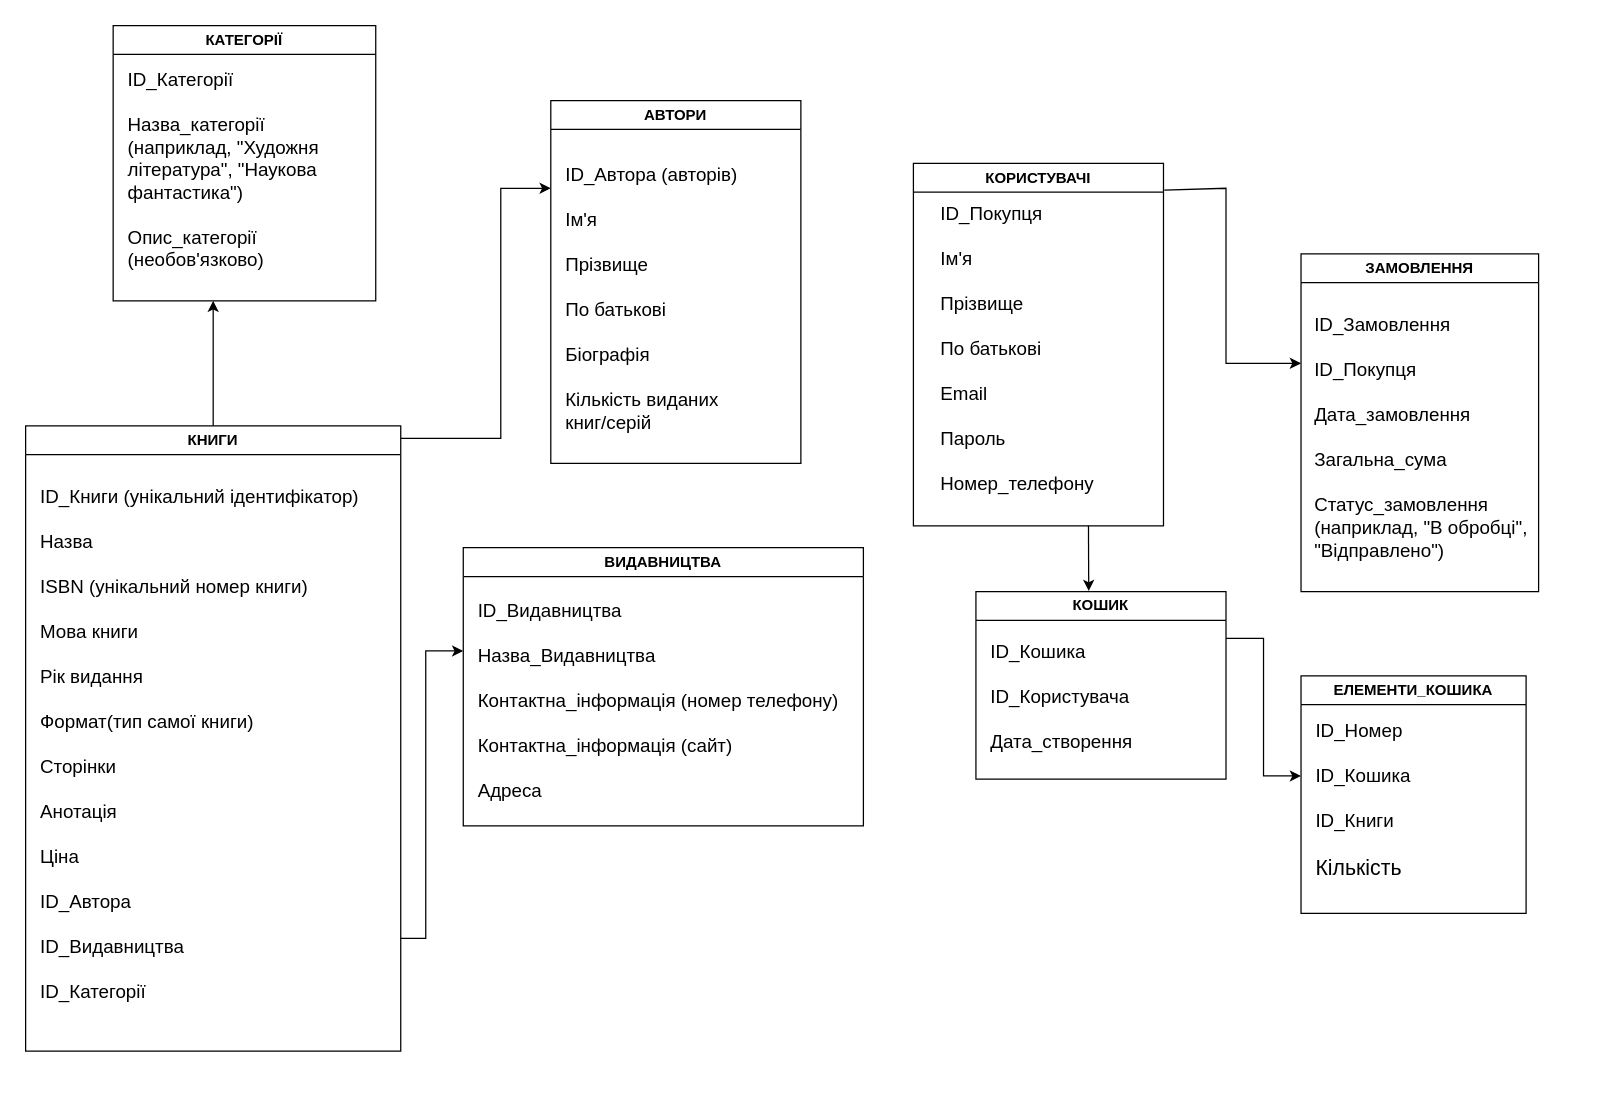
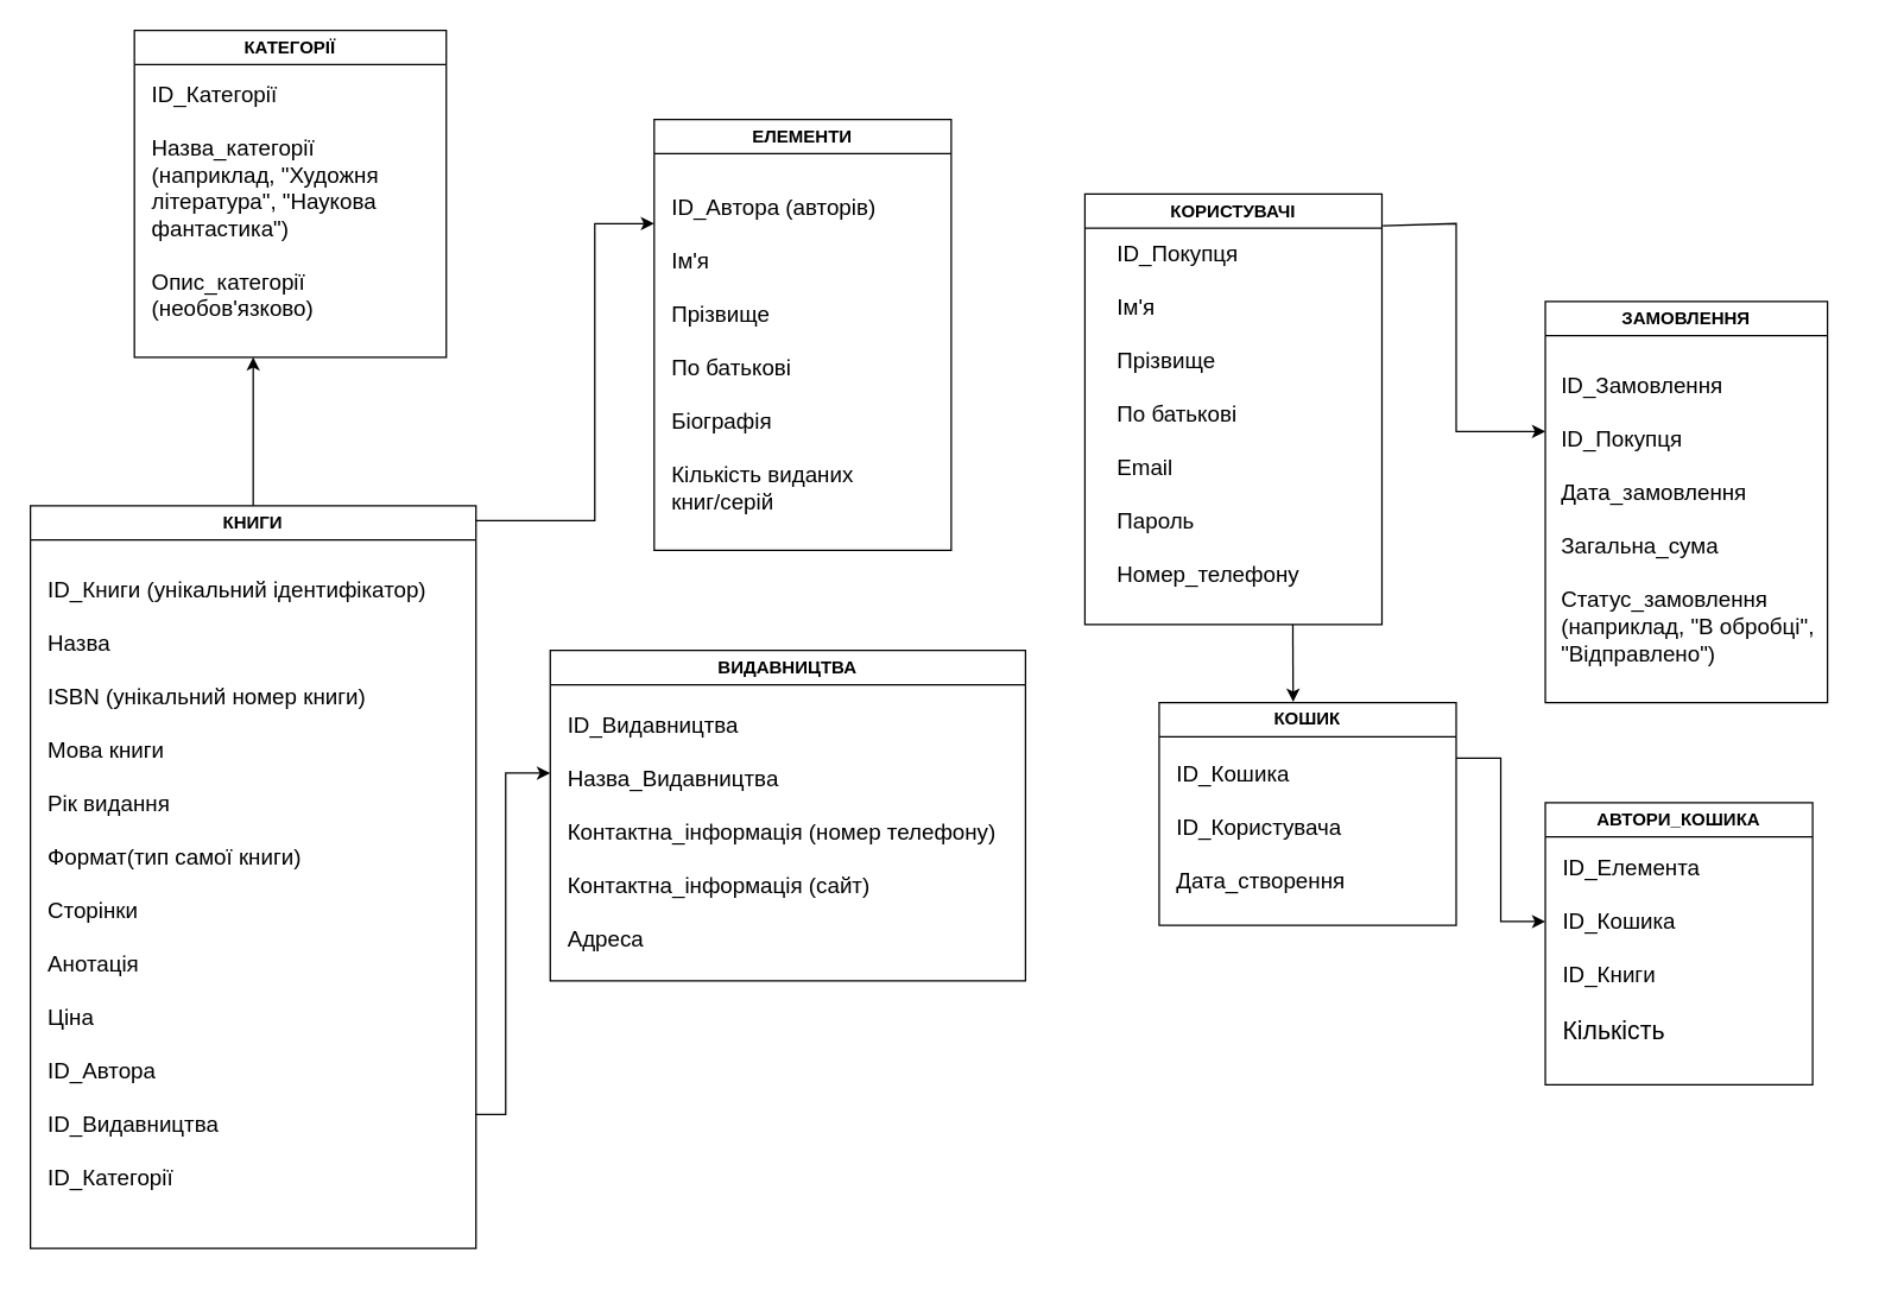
  <mxCell id="0" />
  <mxCell id="1" parent="0" />
  <mxCell id="2" value="КНИГИ" style="swimlane;whiteSpace=wrap;html=1;" vertex="1" parent="1"><mxGeometry x="20" y="340" width="300" height="500" as="geometry" /></mxCell>
  <mxCell id="3" value="&lt;font style=&quot;font-size: 15px;&quot;&gt;ID_Книги (унікальний ідентифікатор)&lt;/font&gt;&lt;div&gt;&lt;font style=&quot;font-size: 15px;&quot;&gt;&lt;br&gt;&lt;/font&gt;&lt;div&gt;&lt;font style=&quot;font-size: 15px;&quot;&gt;Назва&lt;/font&gt;&lt;/div&gt;&lt;div&gt;&lt;font style=&quot;font-size: 15px;&quot;&gt;&lt;br&gt;&lt;/font&gt;&lt;/div&gt;&lt;div&gt;&lt;font style=&quot;font-size: 15px;&quot;&gt;ISBN (унікальний номер книги)&lt;/font&gt;&lt;/div&gt;&lt;div&gt;&lt;font style=&quot;font-size: 15px;&quot;&gt;&lt;br&gt;&lt;/font&gt;&lt;/div&gt;&lt;div&gt;&lt;font style=&quot;font-size: 15px;&quot;&gt;Мова книги&lt;/font&gt;&lt;/div&gt;&lt;div&gt;&lt;font style=&quot;font-size: 15px;&quot;&gt;&lt;br&gt;&lt;/font&gt;&lt;/div&gt;&lt;div&gt;&lt;font style=&quot;font-size: 15px;&quot;&gt;Рік видання&lt;/font&gt;&lt;/div&gt;&lt;div&gt;&lt;font style=&quot;font-size: 15px;&quot;&gt;&lt;br&gt;&lt;/font&gt;&lt;/div&gt;&lt;div&gt;&lt;font style=&quot;font-size: 15px;&quot;&gt;Формат(тип самої книги)&lt;/font&gt;&lt;/div&gt;&lt;div&gt;&lt;font style=&quot;font-size: 15px;&quot;&gt;&lt;br&gt;&lt;/font&gt;&lt;/div&gt;&lt;div&gt;&lt;font style=&quot;font-size: 15px;&quot;&gt;Сторінки&lt;/font&gt;&lt;/div&gt;&lt;div&gt;&lt;font style=&quot;font-size: 15px;&quot;&gt;&lt;br&gt;&lt;/font&gt;&lt;/div&gt;&lt;div&gt;&lt;font style=&quot;font-size: 15px;&quot;&gt;Анотація&amp;nbsp;&amp;nbsp;&lt;/font&gt;&lt;/div&gt;&lt;div&gt;&lt;font style=&quot;font-size: 15px;&quot;&gt;&lt;br&gt;&lt;/font&gt;&lt;/div&gt;&lt;div&gt;&lt;font style=&quot;font-size: 15px;&quot;&gt;Ціна&lt;/font&gt;&lt;/div&gt;&lt;/div&gt;&lt;div&gt;&lt;font style=&quot;font-size: 15px;&quot;&gt;&lt;br&gt;&lt;/font&gt;&lt;/div&gt;&lt;div&gt;&lt;font style=&quot;font-size: 15px;&quot;&gt;ID_Автора&amp;nbsp;&lt;/font&gt;&lt;/div&gt;&lt;div&gt;&lt;font style=&quot;font-size: 15px;&quot;&gt;&lt;br&gt;&lt;/font&gt;&lt;/div&gt;&lt;div&gt;&lt;font style=&quot;font-size: 15px;&quot;&gt;ID_Видавництва&lt;/font&gt;&lt;/div&gt;&lt;div&gt;&lt;font style=&quot;font-size: 15px;&quot;&gt;&lt;br&gt;&lt;/font&gt;&lt;/div&gt;&lt;div&gt;&lt;font style=&quot;font-size: 15px;&quot;&gt;ID_Категорії&amp;nbsp;&lt;/font&gt;&lt;/div&gt;&lt;div&gt;&lt;font style=&quot;font-size: 15px;&quot;&gt;&lt;br&gt;&lt;/font&gt;&lt;/div&gt;&lt;div&gt;&lt;font style=&quot;font-size: 15px;&quot;&gt;&lt;br&gt;&lt;/font&gt;&lt;/div&gt;&lt;div&gt;&lt;br&gt;&lt;/div&gt;" style="text;html=1;align=left;verticalAlign=middle;resizable=0;points=[];autosize=1;strokeColor=none;fillColor=none;" vertex="1" parent="2"><mxGeometry x="10" y="40" width="280" height="480" as="geometry" /></mxCell>
- <mxCell id="4" value="АВТОРИ" style="swimlane;whiteSpace=wrap;html=1;" vertex="1" parent="1"><mxGeometry x="440" y="80" width="200" height="290" as="geometry" /></mxCell>
+ <mxCell id="4" value="ЕЛЕМЕНТИ" style="swimlane;whiteSpace=wrap;html=1;" vertex="1" parent="1"><mxGeometry x="440" y="80" width="200" height="290" as="geometry" /></mxCell>
  <mxCell id="5" value="&lt;div&gt;ID_Автора (авторів)&lt;/div&gt;&lt;div&gt;&lt;br&gt;&lt;/div&gt;&lt;div&gt;Ім'я&lt;/div&gt;&lt;div&gt;&lt;br&gt;&lt;/div&gt;&lt;div&gt;Прізвище&lt;/div&gt;&lt;div&gt;&lt;br&gt;&lt;/div&gt;&lt;div&gt;По батьков&lt;span style=&quot;background-color: transparent; color: light-dark(rgb(0, 0, 0), rgb(255, 255, 255));&quot;&gt;і&lt;/span&gt;&lt;/div&gt;&lt;div&gt;&lt;span style=&quot;background-color: transparent; color: light-dark(rgb(0, 0, 0), rgb(255, 255, 255));&quot;&gt;&lt;br&gt;&lt;/span&gt;&lt;/div&gt;&lt;div&gt;Біографія&amp;nbsp;&lt;/div&gt;&lt;div&gt;&lt;span style=&quot;background-color: transparent;&quot;&gt;&lt;br&gt;&lt;/span&gt;&lt;/div&gt;&lt;div&gt;Кількість виданих книг/серій&amp;nbsp;&lt;/div&gt;&lt;div&gt;&lt;span style=&quot;background-color: transparent;&quot;&gt;&lt;br&gt;&lt;/span&gt;&lt;/div&gt;&lt;div&gt;&lt;span style=&quot;background-color: transparent;&quot;&gt;&lt;br&gt;&lt;/span&gt;&lt;/div&gt;&lt;div&gt;&lt;br&gt;&lt;/div&gt;" style="text;html=1;align=left;verticalAlign=middle;whiteSpace=wrap;rounded=0;fontSize=15;" vertex="1" parent="4"><mxGeometry x="10" y="40" width="160" height="290" as="geometry" /></mxCell>
  <mxCell id="6" value="ВИДАВНИЦТВА" style="swimlane;whiteSpace=wrap;html=1;" vertex="1" parent="1"><mxGeometry x="370" y="437.5" width="320" height="222.5" as="geometry" /></mxCell>
  <mxCell id="7" value="&lt;font style=&quot;font-size: 15px;&quot;&gt;ID_Видавництва&lt;/font&gt;&lt;div&gt;&lt;font style=&quot;font-size: 15px;&quot;&gt;&lt;br&gt;&lt;/font&gt;&lt;div&gt;&lt;font style=&quot;font-size: 15px;&quot;&gt;Назва_Видавництва&lt;/font&gt;&lt;/div&gt;&lt;div&gt;&lt;font style=&quot;font-size: 15px;&quot;&gt;&lt;br&gt;&lt;/font&gt;&lt;/div&gt;&lt;div&gt;&lt;font style=&quot;font-size: 15px;&quot;&gt;Контактна_інформація (номер телефону)&lt;/font&gt;&lt;/div&gt;&lt;div&gt;&lt;font style=&quot;font-size: 15px;&quot;&gt;&lt;br&gt;&lt;/font&gt;&lt;/div&gt;&lt;div&gt;&lt;font style=&quot;font-size: 15px;&quot;&gt;Контактна_інформація (сайт)&lt;/font&gt;&lt;/div&gt;&lt;div&gt;&lt;font style=&quot;font-size: 15px;&quot;&gt;&lt;br&gt;&lt;/font&gt;&lt;/div&gt;&lt;div&gt;&lt;font style=&quot;font-size: 15px;&quot;&gt;Адреса&lt;/font&gt;&lt;/div&gt;&lt;div&gt;&lt;br&gt;&lt;/div&gt;&lt;/div&gt;&lt;div&gt;&lt;font style=&quot;font-size: 15px;&quot;&gt;&lt;br&gt;&lt;/font&gt;&lt;/div&gt;&lt;div&gt;&lt;br&gt;&lt;/div&gt;" style="text;html=1;align=left;verticalAlign=middle;resizable=0;points=[];autosize=1;strokeColor=none;fillColor=none;" vertex="1" parent="6"><mxGeometry x="10" y="35" width="310" height="220" as="geometry" /></mxCell>
  <mxCell id="8" value="КОРИСТУВАЧІ" style="swimlane;whiteSpace=wrap;html=1;" vertex="1" parent="1"><mxGeometry x="730" y="130" width="200" height="290" as="geometry" /></mxCell>
  <mxCell id="9" value="ID_Покупця&lt;div&gt;&lt;br&gt;&lt;/div&gt;&lt;div&gt;Ім'я&lt;/div&gt;&lt;div&gt;&lt;br&gt;&lt;/div&gt;&lt;div&gt;Прізвище&lt;/div&gt;&lt;div&gt;&lt;br&gt;&lt;/div&gt;&lt;div&gt;По батьков&lt;span style=&quot;background-color: transparent; color: light-dark(rgb(0, 0, 0), rgb(255, 255, 255));&quot;&gt;і&lt;/span&gt;&lt;/div&gt;&lt;div&gt;&lt;span style=&quot;background-color: transparent; color: light-dark(rgb(0, 0, 0), rgb(255, 255, 255));&quot;&gt;&lt;br&gt;&lt;/span&gt;&lt;/div&gt;&lt;div&gt;&lt;span style=&quot;background-color: transparent;&quot;&gt;Email&lt;/span&gt;&lt;/div&gt;&lt;div&gt;&lt;span style=&quot;background-color: transparent;&quot;&gt;&lt;br&gt;&lt;/span&gt;&lt;/div&gt;&lt;div&gt;&lt;span style=&quot;background-color: transparent;&quot;&gt;Пароль&lt;/span&gt;&lt;/div&gt;&lt;div&gt;&lt;span style=&quot;background-color: transparent;&quot;&gt;&lt;br&gt;&lt;/span&gt;&lt;/div&gt;&lt;div&gt;&lt;span style=&quot;background-color: transparent;&quot;&gt;Номер_телефону&lt;/span&gt;&lt;/div&gt;&lt;div&gt;&lt;span style=&quot;background-color: transparent;&quot;&gt;&lt;br&gt;&lt;/span&gt;&lt;/div&gt;&lt;div&gt;&lt;span style=&quot;background-color: transparent;&quot;&gt;&lt;br&gt;&lt;/span&gt;&lt;/div&gt;&lt;div&gt;&lt;br&gt;&lt;/div&gt;" style="text;html=1;align=left;verticalAlign=middle;whiteSpace=wrap;rounded=0;fontSize=15;" vertex="1" parent="8"><mxGeometry x="20" y="60" width="160" height="230" as="geometry" /></mxCell>
  <mxCell id="10" value="ЗАМОВЛЕННЯ" style="swimlane;whiteSpace=wrap;html=1;" vertex="1" parent="1"><mxGeometry x="1040" y="202.5" width="190" height="270" as="geometry" /></mxCell>
  <mxCell id="11" value="&lt;div style=&quot;text-align: left;&quot;&gt;&lt;span style=&quot;font-size: 15px; background-color: transparent; color: light-dark(rgb(0, 0, 0), rgb(255, 255, 255));&quot;&gt;ID_Замовлення&lt;/span&gt;&lt;/div&gt;&lt;div style=&quot;text-align: left;&quot;&gt;&lt;font style=&quot;font-size: 15px;&quot;&gt;&lt;br&gt;&lt;/font&gt;&lt;/div&gt;&lt;div style=&quot;text-align: left;&quot;&gt;&lt;font style=&quot;font-size: 15px;&quot;&gt;ID_Покупця&lt;/font&gt;&lt;/div&gt;&lt;div style=&quot;text-align: left;&quot;&gt;&lt;font style=&quot;font-size: 15px;&quot;&gt;&lt;br&gt;&lt;/font&gt;&lt;/div&gt;&lt;div style=&quot;text-align: left;&quot;&gt;&lt;font style=&quot;font-size: 15px;&quot;&gt;Дата_замовлення&lt;/font&gt;&lt;/div&gt;&lt;div style=&quot;text-align: left;&quot;&gt;&lt;font style=&quot;font-size: 15px;&quot;&gt;&lt;br&gt;&lt;/font&gt;&lt;/div&gt;&lt;div style=&quot;text-align: left;&quot;&gt;&lt;font style=&quot;font-size: 15px;&quot;&gt;Загальна_сума&lt;/font&gt;&lt;/div&gt;&lt;div style=&quot;text-align: left;&quot;&gt;&lt;font style=&quot;font-size: 15px;&quot;&gt;&lt;br&gt;&lt;/font&gt;&lt;/div&gt;&lt;div style=&quot;text-align: left;&quot;&gt;&lt;font style=&quot;font-size: 15px;&quot;&gt;Статус_замовлення (наприклад, &quot;В обробці&quot;, &quot;Відправлено&quot;)&lt;/font&gt;&lt;/div&gt;&lt;div&gt;&lt;br&gt;&lt;/div&gt;&lt;div&gt;&lt;br&gt;&lt;/div&gt;&lt;div&gt;&lt;br&gt;&lt;/div&gt;&lt;div&gt;&lt;br&gt;&lt;/div&gt;" style="text;html=1;align=center;verticalAlign=middle;whiteSpace=wrap;rounded=0;" vertex="1" parent="10"><mxGeometry x="10" y="10" width="210" height="330" as="geometry" /></mxCell>
  <mxCell id="12" value="КАТЕГОРІЇ" style="swimlane;whiteSpace=wrap;html=1;" vertex="1" parent="1"><mxGeometry x="90" y="20" width="210" height="220" as="geometry" /></mxCell>
  <mxCell id="13" value="ID_Категорії&lt;div&gt;&lt;br&gt;&lt;/div&gt;&lt;div&gt;Назва_категорії&amp;nbsp; (наприклад, &quot;Художня література&quot;, &quot;Наукова фантастика&quot;)&lt;/div&gt;&lt;div&gt;&lt;br&gt;&lt;/div&gt;&lt;div&gt;Опис_категорії (необов'язково)&lt;/div&gt;" style="text;html=1;align=left;verticalAlign=middle;whiteSpace=wrap;rounded=0;fontSize=15;" vertex="1" parent="12"><mxGeometry x="10" y="20" width="200" height="190" as="geometry" /></mxCell>
  <mxCell id="14" value="КОШИК" style="swimlane;whiteSpace=wrap;html=1;" vertex="1" parent="1"><mxGeometry x="780" y="472.5" width="200" height="150" as="geometry" /></mxCell>
  <mxCell id="15" value="&lt;div&gt;ID_Кошика&lt;/div&gt;&lt;div&gt;&lt;br&gt;&lt;/div&gt;&lt;div&gt;ID_Користувача&lt;/div&gt;&lt;div&gt;&lt;br&gt;&lt;/div&gt;&lt;div&gt;Дата_створення&lt;/div&gt;&lt;div&gt;&lt;br&gt;&lt;/div&gt;&lt;div&gt;&lt;span style=&quot;background-color: transparent;&quot;&gt;&lt;br&gt;&lt;/span&gt;&lt;/div&gt;&lt;div&gt;&lt;br&gt;&lt;/div&gt;" style="text;html=1;align=left;verticalAlign=middle;whiteSpace=wrap;rounded=0;fontSize=15;" vertex="1" parent="14"><mxGeometry x="10" y="60" width="160" height="100" as="geometry" /></mxCell>
  <mxCell id="16" value="" style="endArrow=classic;html=1;rounded=0;exitX=1;exitY=0;exitDx=0;exitDy=0;" edge="1" parent="1"><mxGeometry width="50" height="50" relative="1" as="geometry"><mxPoint x="320" y="350" as="sourcePoint" /><mxPoint x="440" y="150" as="targetPoint" /><Array as="points"><mxPoint x="400" y="350" /><mxPoint x="400" y="150" /></Array></mxGeometry></mxCell>
  <mxCell id="17" value="" style="endArrow=classic;html=1;rounded=0;exitX=1.003;exitY=0.074;exitDx=0;exitDy=0;exitPerimeter=0;" edge="1" parent="1" source="8"><mxGeometry width="50" height="50" relative="1" as="geometry"><mxPoint x="910" y="470" as="sourcePoint" /><mxPoint x="1040" y="290" as="targetPoint" /><Array as="points"><mxPoint x="980" y="150" /><mxPoint x="980" y="290" /></Array></mxGeometry></mxCell>
  <mxCell id="18" value="" style="endArrow=classic;html=1;rounded=0;exitX=0.5;exitY=0;exitDx=0;exitDy=0;" edge="1" parent="1" source="2"><mxGeometry width="50" height="50" relative="1" as="geometry"><mxPoint x="430" y="620" as="sourcePoint" /><mxPoint x="170" y="240" as="targetPoint" /></mxGeometry></mxCell>
  <mxCell id="19" value="" style="endArrow=classic;html=1;rounded=0;" edge="1" parent="1"><mxGeometry width="50" height="50" relative="1" as="geometry"><mxPoint x="320" y="750" as="sourcePoint" /><mxPoint x="370" y="520" as="targetPoint" /><Array as="points"><mxPoint x="340" y="750" /><mxPoint x="340" y="520" /></Array></mxGeometry></mxCell>
  <mxCell id="20" value="" style="endArrow=classic;html=1;rounded=0;exitX=0.75;exitY=1;exitDx=0;exitDy=0;entryX=0.451;entryY=-0.003;entryDx=0;entryDy=0;entryPerimeter=0;" edge="1" parent="1" source="9" target="14"><mxGeometry width="50" height="50" relative="1" as="geometry"><mxPoint x="900" y="410" as="sourcePoint" /><mxPoint x="900" y="460" as="targetPoint" /></mxGeometry></mxCell>
- <mxCell id="21" value="ЕЛЕМЕНТИ_КОШИКА" style="swimlane;whiteSpace=wrap;html=1;" vertex="1" parent="1"><mxGeometry x="1040" y="540" width="180" height="190" as="geometry" /></mxCell>
- <mxCell id="22" value="&lt;font style=&quot;font-size: 15px;&quot;&gt;ID_Номер&lt;/font&gt;&lt;div&gt;&lt;font style=&quot;font-size: 15px;&quot;&gt;&lt;br&gt;&lt;/font&gt;&lt;div&gt;&lt;font style=&quot;font-size: 15px;&quot;&gt;ID_Кошика&lt;/font&gt;&lt;/div&gt;&lt;div&gt;&lt;font style=&quot;font-size: 15px;&quot;&gt;&lt;br&gt;&lt;/font&gt;&lt;/div&gt;&lt;div&gt;&lt;font style=&quot;font-size: 15px;&quot;&gt;ID_Книги&lt;/font&gt;&lt;/div&gt;&lt;div&gt;&lt;font style=&quot;font-size: 17px;&quot;&gt;&lt;br&gt;&lt;/font&gt;&lt;/div&gt;&lt;div&gt;&lt;font style=&quot;font-size: 17px;&quot;&gt;Кількість&lt;/font&gt;&lt;/div&gt;&lt;div&gt;&lt;font style=&quot;font-size: 15px;&quot;&gt;&lt;br&gt;&lt;/font&gt;&lt;/div&gt;&lt;/div&gt;&lt;div&gt;&lt;font style=&quot;font-size: 15px;&quot;&gt;&lt;br&gt;&lt;/font&gt;&lt;/div&gt;&lt;div&gt;&lt;br&gt;&lt;/div&gt;" style="text;html=1;align=left;verticalAlign=middle;resizable=0;points=[];autosize=1;strokeColor=none;fillColor=none;" vertex="1" parent="21"><mxGeometry x="10" y="30" width="120" height="190" as="geometry" /></mxCell>
+ <mxCell id="21" value="АВТОРИ_КОШИКА" style="swimlane;whiteSpace=wrap;html=1;" vertex="1" parent="1"><mxGeometry x="1040" y="540" width="180" height="190" as="geometry" /></mxCell>
+ <mxCell id="22" value="&lt;font style=&quot;font-size: 15px;&quot;&gt;ID_Елемента&lt;/font&gt;&lt;div&gt;&lt;font style=&quot;font-size: 15px;&quot;&gt;&lt;br&gt;&lt;/font&gt;&lt;div&gt;&lt;font style=&quot;font-size: 15px;&quot;&gt;ID_Кошика&lt;/font&gt;&lt;/div&gt;&lt;div&gt;&lt;font style=&quot;font-size: 15px;&quot;&gt;&lt;br&gt;&lt;/font&gt;&lt;/div&gt;&lt;div&gt;&lt;font style=&quot;font-size: 15px;&quot;&gt;ID_Книги&lt;/font&gt;&lt;/div&gt;&lt;div&gt;&lt;font style=&quot;font-size: 17px;&quot;&gt;&lt;br&gt;&lt;/font&gt;&lt;/div&gt;&lt;div&gt;&lt;font style=&quot;font-size: 17px;&quot;&gt;Кількість&lt;/font&gt;&lt;/div&gt;&lt;div&gt;&lt;font style=&quot;font-size: 15px;&quot;&gt;&lt;br&gt;&lt;/font&gt;&lt;/div&gt;&lt;/div&gt;&lt;div&gt;&lt;font style=&quot;font-size: 15px;&quot;&gt;&lt;br&gt;&lt;/font&gt;&lt;/div&gt;&lt;div&gt;&lt;br&gt;&lt;/div&gt;" style="text;html=1;align=left;verticalAlign=middle;resizable=0;points=[];autosize=1;strokeColor=none;fillColor=none;" vertex="1" parent="21"><mxGeometry x="10" y="30" width="120" height="190" as="geometry" /></mxCell>
  <mxCell id="23" value="" style="endArrow=classic;html=1;rounded=0;exitX=1;exitY=0.25;exitDx=0;exitDy=0;" edge="1" parent="1" source="14"><mxGeometry width="50" height="50" relative="1" as="geometry"><mxPoint x="1050" y="410" as="sourcePoint" /><mxPoint x="1040" y="620" as="targetPoint" /><Array as="points"><mxPoint x="1010" y="510" /><mxPoint x="1010" y="620" /></Array></mxGeometry></mxCell>
